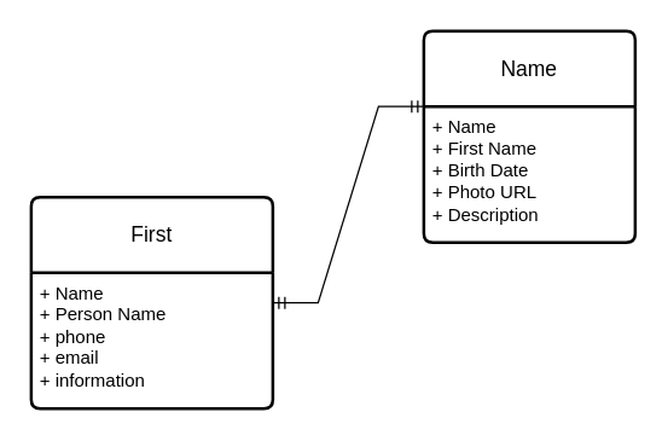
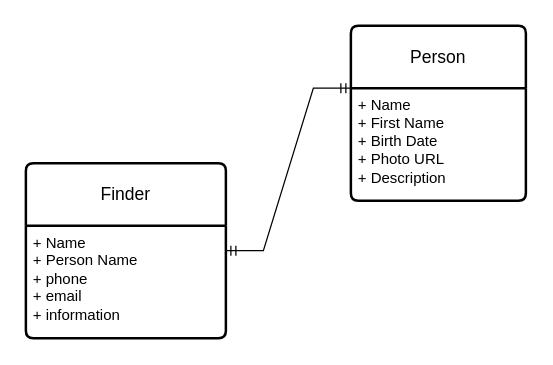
  <mxCell id="0" />
  <mxCell id="1" parent="0" />
- <mxCell id="2" value="Name" style="swimlane;childLayout=stackLayout;horizontal=1;startSize=50;horizontalStack=0;rounded=1;fontSize=14;fontStyle=0;strokeWidth=2;resizeParent=0;resizeLast=1;shadow=0;dashed=0;align=center;arcSize=4;whiteSpace=wrap;html=1;" vertex="1" parent="1"><mxGeometry x="280" y="20" width="140" height="140" as="geometry" /></mxCell>
+ <mxCell id="2" value="Person" style="swimlane;childLayout=stackLayout;horizontal=1;startSize=50;horizontalStack=0;rounded=1;fontSize=14;fontStyle=0;strokeWidth=2;resizeParent=0;resizeLast=1;shadow=0;dashed=0;align=center;arcSize=4;whiteSpace=wrap;html=1;" vertex="1" parent="1"><mxGeometry x="280" y="20" width="140" height="140" as="geometry" /></mxCell>
  <mxCell id="3" value="+ Name&lt;br&gt;+ First Name&lt;br&gt;+ Birth Date&lt;br&gt;+ Photo URL&lt;br&gt;+ Description" style="align=left;strokeColor=none;fillColor=none;spacingLeft=4;fontSize=12;verticalAlign=top;resizable=0;rotatable=0;part=1;html=1;" vertex="1" parent="2"><mxGeometry y="50" width="140" height="90" as="geometry" /></mxCell>
- <mxCell id="4" value="First" style="swimlane;childLayout=stackLayout;horizontal=1;startSize=50;horizontalStack=0;rounded=1;fontSize=14;fontStyle=0;strokeWidth=2;resizeParent=0;resizeLast=1;shadow=0;dashed=0;align=center;arcSize=4;whiteSpace=wrap;html=1;" vertex="1" parent="1"><mxGeometry x="20" y="130" width="160" height="140" as="geometry" /></mxCell>
+ <mxCell id="4" value="Finder" style="swimlane;childLayout=stackLayout;horizontal=1;startSize=50;horizontalStack=0;rounded=1;fontSize=14;fontStyle=0;strokeWidth=2;resizeParent=0;resizeLast=1;shadow=0;dashed=0;align=center;arcSize=4;whiteSpace=wrap;html=1;" vertex="1" parent="1"><mxGeometry x="20" y="130" width="160" height="140" as="geometry" /></mxCell>
  <mxCell id="5" value="+ Name&lt;br&gt;+ Person Name&lt;br&gt;+ phone&lt;br&gt;+ email&lt;br&gt;+ information" style="align=left;strokeColor=none;fillColor=none;spacingLeft=4;fontSize=12;verticalAlign=top;resizable=0;rotatable=0;part=1;html=1;" vertex="1" parent="4"><mxGeometry y="50" width="160" height="90" as="geometry" /></mxCell>
  <mxCell id="6" value="" style="edgeStyle=entityRelationEdgeStyle;fontSize=12;html=1;endArrow=ERmandOne;startArrow=ERmandOne;rounded=0;entryX=0;entryY=0;entryDx=0;entryDy=0;" edge="1" parent="1" target="3"><mxGeometry width="100" height="100" relative="1" as="geometry"><mxPoint x="180" y="200" as="sourcePoint" /><mxPoint x="280" y="100" as="targetPoint" /></mxGeometry></mxCell>
